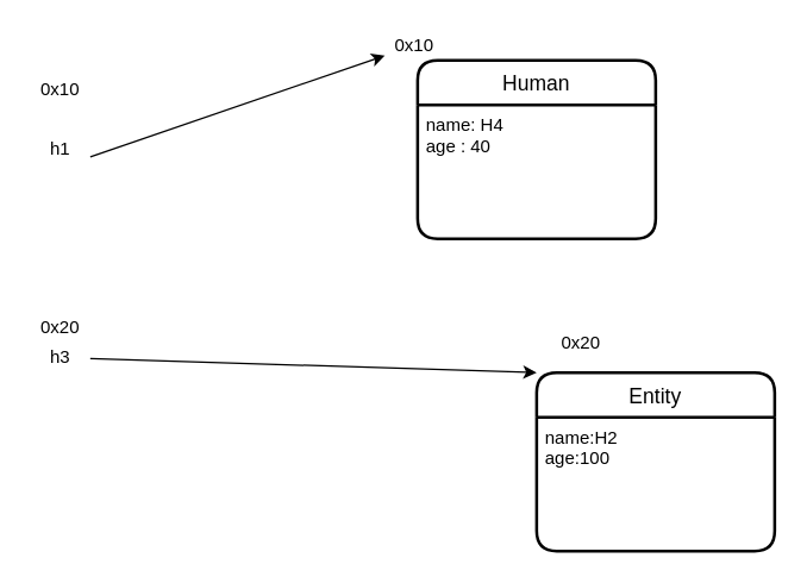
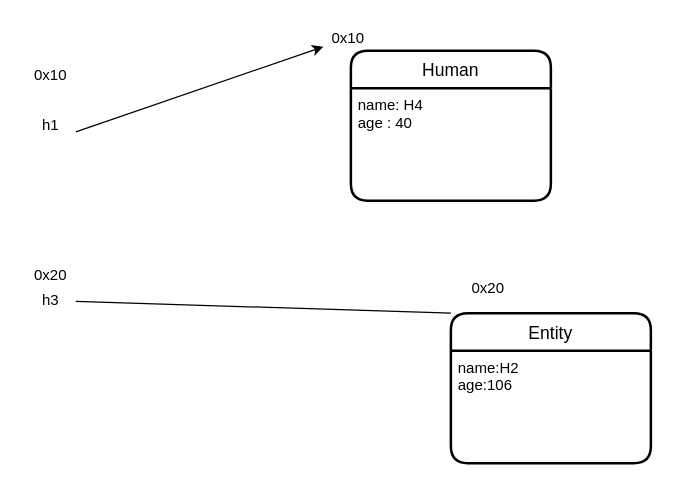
  <mxCell id="0" />
  <mxCell id="1" parent="0" />
  <mxCell id="2" value="Human" style="swimlane;childLayout=stackLayout;horizontal=1;startSize=30;horizontalStack=0;rounded=1;fontSize=14;fontStyle=0;strokeWidth=2;resizeParent=0;resizeLast=1;shadow=0;dashed=0;align=center;" vertex="1" parent="1"><mxGeometry x="280" y="40" width="160" height="120" as="geometry" /></mxCell>
  <mxCell id="3" value="name: H4&#10;age : 40" style="align=left;strokeColor=none;fillColor=none;spacingLeft=4;fontSize=12;verticalAlign=top;resizable=0;rotatable=0;part=1;" vertex="1" parent="2"><mxGeometry y="30" width="160" height="90" as="geometry" /></mxCell>
  <mxCell id="4" value="h1" style="text;html=1;strokeColor=none;fillColor=none;align=center;verticalAlign=middle;whiteSpace=wrap;rounded=0;" vertex="1" parent="1"><mxGeometry x="20" y="90" width="40" height="20" as="geometry" /></mxCell>
  <mxCell id="5" value="" style="endArrow=classic;html=1;exitX=1;exitY=0.75;exitDx=0;exitDy=0;" edge="1" parent="1" source="4" target="6"><mxGeometry width="50" height="50" relative="1" as="geometry"><mxPoint x="290" y="390" as="sourcePoint" /><mxPoint x="278" y="30" as="targetPoint" /></mxGeometry></mxCell>
  <mxCell id="6" value="0x10" style="text;html=1;strokeColor=none;fillColor=none;align=center;verticalAlign=middle;whiteSpace=wrap;rounded=0;" vertex="1" parent="1"><mxGeometry x="258" y="20" width="40" height="20" as="geometry" /></mxCell>
  <mxCell id="7" value="h3" style="text;html=1;strokeColor=none;fillColor=none;align=center;verticalAlign=middle;whiteSpace=wrap;rounded=0;" vertex="1" parent="1"><mxGeometry x="20" y="230" width="40" height="20" as="geometry" /></mxCell>
  <mxCell id="8" value="0x10" style="text;html=1;strokeColor=none;fillColor=none;align=center;verticalAlign=middle;whiteSpace=wrap;rounded=0;" vertex="1" parent="1"><mxGeometry x="20" y="50" width="40" height="20" as="geometry" /></mxCell>
  <mxCell id="9" value="0x20" style="text;html=1;strokeColor=none;fillColor=none;align=center;verticalAlign=middle;whiteSpace=wrap;rounded=0;" vertex="1" parent="1"><mxGeometry x="20" y="210" width="40" height="20" as="geometry" /></mxCell>
- <mxCell id="10" value="" style="endArrow=classic;html=1;entryX=0;entryY=0;entryDx=0;entryDy=0;" edge="1" parent="1" source="7" target="11"><mxGeometry width="50" height="50" relative="1" as="geometry"><mxPoint x="290" y="330" as="sourcePoint" /><mxPoint x="340" y="280" as="targetPoint" /></mxGeometry></mxCell>
+ <mxCell id="10" value="" style="endArrow=none;html=1;entryX=0;entryY=0;entryDx=0;entryDy=0;" edge="1" parent="1" source="7" target="11"><mxGeometry width="50" height="50" relative="1" as="geometry"><mxPoint x="290" y="330" as="sourcePoint" /><mxPoint x="340" y="280" as="targetPoint" /></mxGeometry></mxCell>
  <mxCell id="11" value="Entity" style="swimlane;childLayout=stackLayout;horizontal=1;startSize=30;horizontalStack=0;rounded=1;fontSize=14;fontStyle=0;strokeWidth=2;resizeParent=0;resizeLast=1;shadow=0;dashed=0;align=center;" vertex="1" parent="1"><mxGeometry x="360" y="250" width="160" height="120" as="geometry" /></mxCell>
- <mxCell id="12" value="name:H2&#10;age:100" style="align=left;strokeColor=none;fillColor=none;spacingLeft=4;fontSize=12;verticalAlign=top;resizable=0;rotatable=0;part=1;" vertex="1" parent="11"><mxGeometry y="30" width="160" height="90" as="geometry" /></mxCell>
+ <mxCell id="12" value="name:H2&#10;age:106" style="align=left;strokeColor=none;fillColor=none;spacingLeft=4;fontSize=12;verticalAlign=top;resizable=0;rotatable=0;part=1;" vertex="1" parent="11"><mxGeometry y="30" width="160" height="90" as="geometry" /></mxCell>
  <mxCell id="13" value="0x20" style="text;html=1;strokeColor=none;fillColor=none;align=center;verticalAlign=middle;whiteSpace=wrap;rounded=0;" vertex="1" parent="1"><mxGeometry x="370" y="220" width="40" height="20" as="geometry" /></mxCell>
